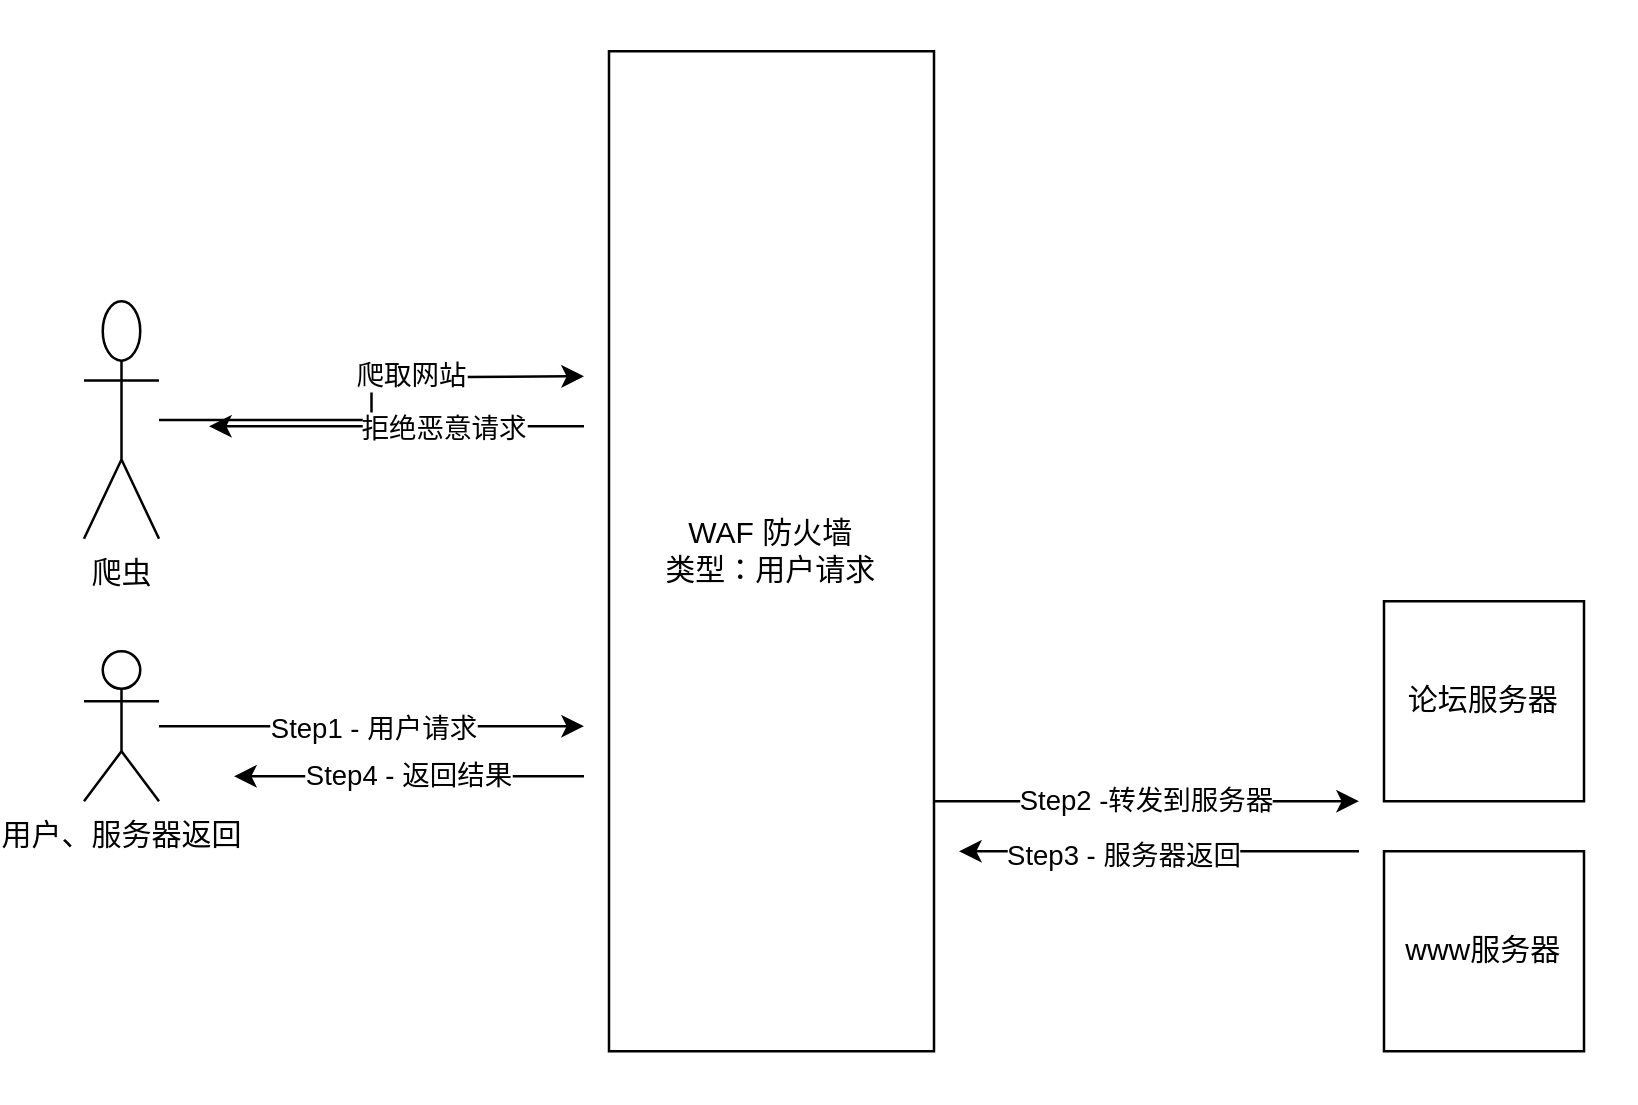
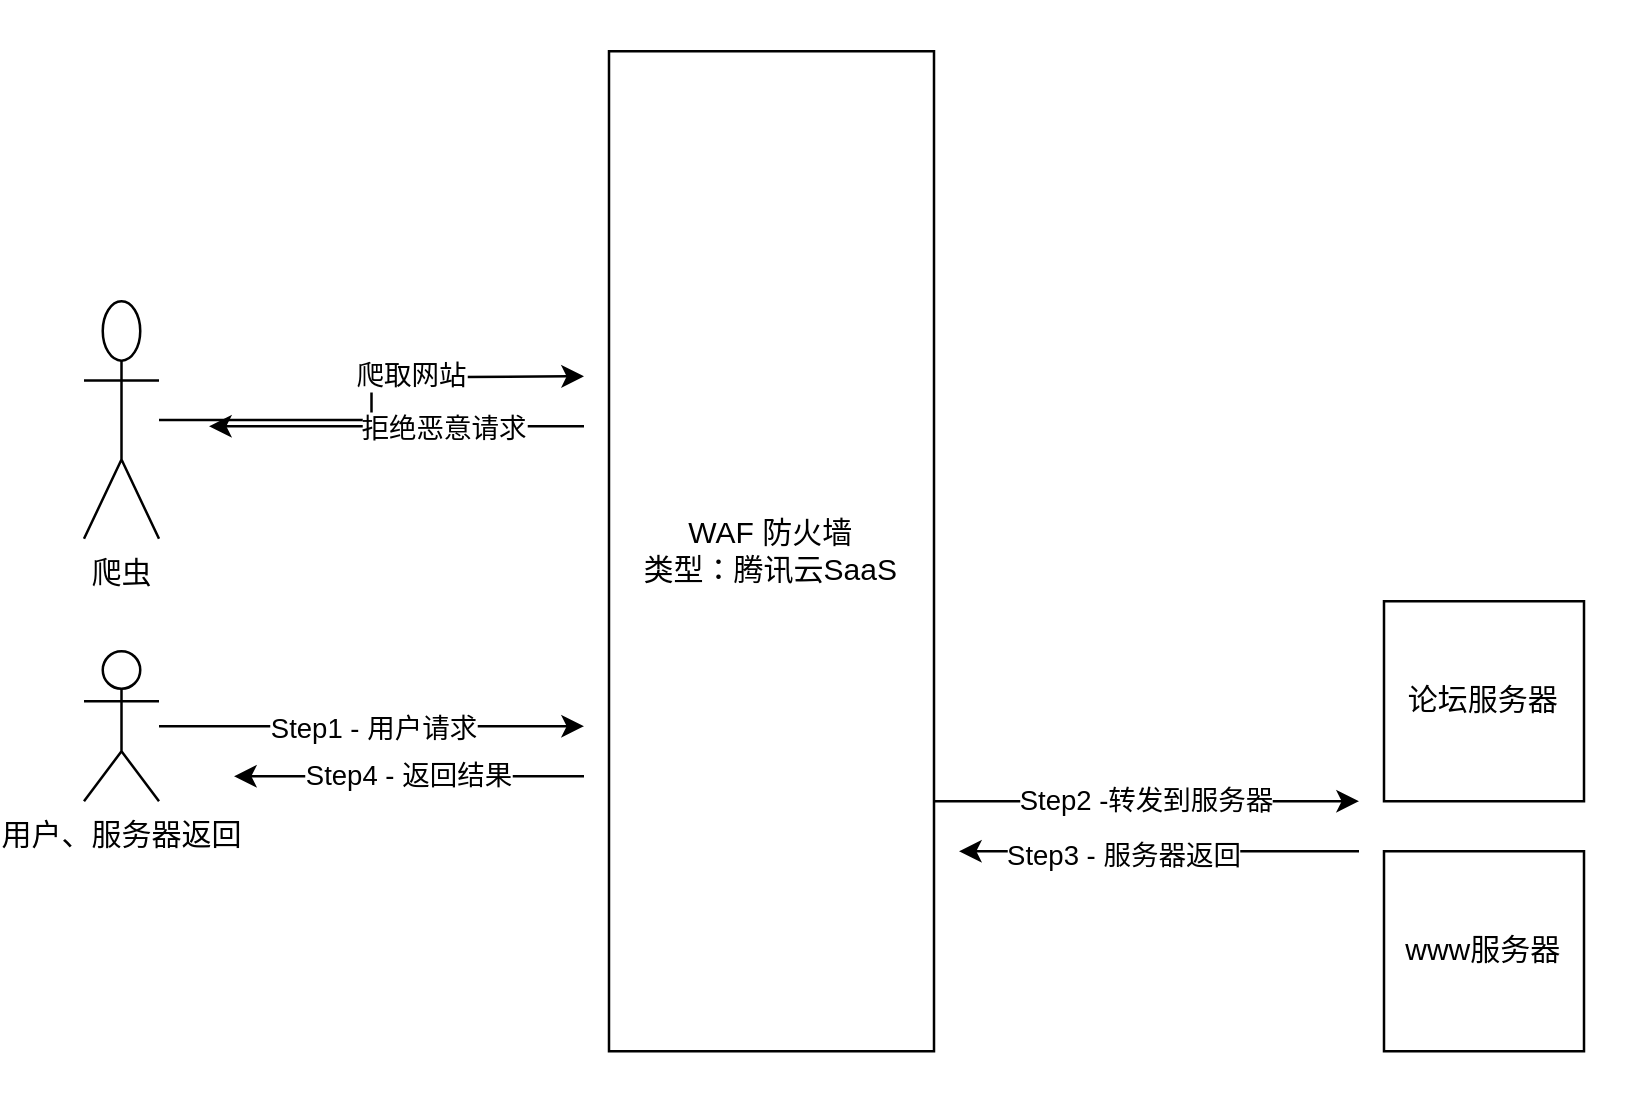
  <mxCell id="0" />
  <mxCell id="1" parent="0" />
  <mxCell id="2" value="Step2 -转发到服务器" style="edgeStyle=orthogonalEdgeStyle;rounded=0;orthogonalLoop=1;jettySize=auto;html=1;exitX=1;exitY=0.75;exitDx=0;exitDy=0;" edge="1" parent="1" source="3"><mxGeometry relative="1" as="geometry"><mxPoint x="530" y="320" as="targetPoint" /></mxGeometry></mxCell>
- <mxCell id="3" value="WAF 防火墙&lt;br&gt;类型：用户请求&lt;br&gt;" style="rounded=0;whiteSpace=wrap;html=1;" vertex="1" parent="1"><mxGeometry x="230" y="20" width="130" height="400" as="geometry" /></mxCell>
+ <mxCell id="3" value="WAF 防火墙&lt;br&gt;类型：腾讯云SaaS&lt;br&gt;" style="rounded=0;whiteSpace=wrap;html=1;" vertex="1" parent="1"><mxGeometry x="230" y="20" width="130" height="400" as="geometry" /></mxCell>
  <mxCell id="4" style="edgeStyle=orthogonalEdgeStyle;rounded=0;orthogonalLoop=1;jettySize=auto;html=1;" edge="1" parent="1" source="6"><mxGeometry relative="1" as="geometry"><mxPoint x="220" y="150" as="targetPoint" /></mxGeometry></mxCell>
  <mxCell id="5" value="爬取网站" style="edgeLabel;html=1;align=center;verticalAlign=middle;resizable=0;points=[];" vertex="1" connectable="0" parent="4"><mxGeometry x="0.259" y="1" relative="1" as="geometry"><mxPoint as="offset" /></mxGeometry></mxCell>
  <mxCell id="6" value="爬虫" style="shape=umlActor;verticalLabelPosition=bottom;verticalAlign=top;html=1;outlineConnect=0;" vertex="1" parent="1"><mxGeometry x="20" y="120" width="30" height="95" as="geometry" /></mxCell>
  <mxCell id="7" value="" style="endArrow=classic;html=1;" edge="1" parent="1"><mxGeometry width="50" height="50" relative="1" as="geometry"><mxPoint x="220" y="170" as="sourcePoint" /><mxPoint x="70" y="170" as="targetPoint" /></mxGeometry></mxCell>
  <mxCell id="8" value="拒绝恶意请求" style="edgeLabel;html=1;align=center;verticalAlign=middle;resizable=0;points=[];" vertex="1" connectable="0" parent="7"><mxGeometry x="-0.24" relative="1" as="geometry"><mxPoint as="offset" /></mxGeometry></mxCell>
  <mxCell id="9" style="edgeStyle=orthogonalEdgeStyle;rounded=0;orthogonalLoop=1;jettySize=auto;html=1;" edge="1" parent="1" source="11"><mxGeometry relative="1" as="geometry"><mxPoint x="220" y="290" as="targetPoint" /></mxGeometry></mxCell>
  <mxCell id="10" value="Step1 - 用户请求" style="edgeLabel;html=1;align=center;verticalAlign=middle;resizable=0;points=[];" vertex="1" connectable="0" parent="9"><mxGeometry x="0.012" relative="1" as="geometry"><mxPoint as="offset" /></mxGeometry></mxCell>
  <mxCell id="11" value="用户、服务器返回" style="shape=umlActor;verticalLabelPosition=bottom;verticalAlign=top;html=1;outlineConnect=0;" vertex="1" parent="1"><mxGeometry x="20" y="260" width="30" height="60" as="geometry" /></mxCell>
  <mxCell id="12" value="论坛服务器" style="whiteSpace=wrap;html=1;aspect=fixed;" vertex="1" parent="1"><mxGeometry x="540" y="240" width="80" height="80" as="geometry" /></mxCell>
  <mxCell id="13" value="" style="endArrow=classic;html=1;" edge="1" parent="1"><mxGeometry width="50" height="50" relative="1" as="geometry"><mxPoint x="530" y="340" as="sourcePoint" /><mxPoint x="370" y="340" as="targetPoint" /></mxGeometry></mxCell>
  <mxCell id="14" value="Step3 - 服务器返回" style="edgeLabel;html=1;align=center;verticalAlign=middle;resizable=0;points=[];" vertex="1" connectable="0" parent="13"><mxGeometry x="0.188" y="1" relative="1" as="geometry"><mxPoint as="offset" /></mxGeometry></mxCell>
  <mxCell id="15" value="Step4 - 返回结果" style="endArrow=classic;html=1;" edge="1" parent="1"><mxGeometry width="50" height="50" relative="1" as="geometry"><mxPoint x="220" y="310" as="sourcePoint" /><mxPoint x="80" y="310" as="targetPoint" /></mxGeometry></mxCell>
  <mxCell id="16" value="www服务器" style="whiteSpace=wrap;html=1;aspect=fixed;" vertex="1" parent="1"><mxGeometry x="540" y="340" width="80" height="80" as="geometry" /></mxCell>
